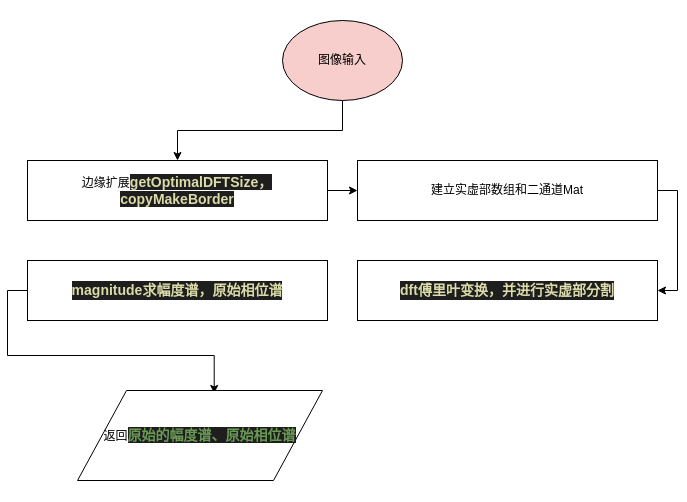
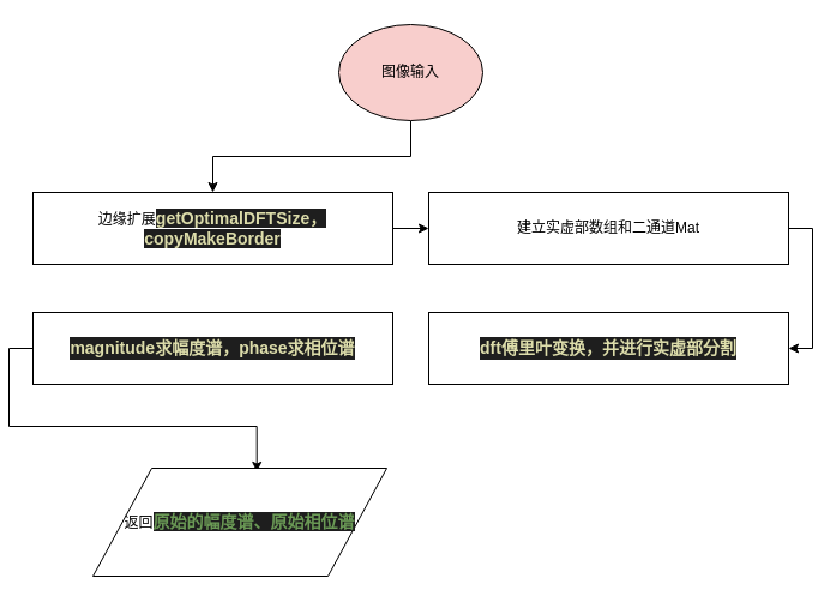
  <mxCell id="0" />
  <mxCell id="1" parent="0" />
  <mxCell id="2" style="edgeStyle=orthogonalEdgeStyle;rounded=0;orthogonalLoop=1;jettySize=auto;html=1;exitX=1;exitY=0.5;exitDx=0;exitDy=0;entryX=0;entryY=0.5;entryDx=0;entryDy=0;" edge="1" parent="1" source="3" target="7"><mxGeometry relative="1" as="geometry" /></mxCell>
  <mxCell id="3" value="边缘扩展&lt;span style=&quot;color: rgb(220 , 220 , 170) ; background-color: rgb(30 , 30 , 30) ; font-size: 14px ; font-weight: 600&quot;&gt;getOptimalDFTSize，&lt;/span&gt;&lt;span style=&quot;color: rgb(220 , 220 , 170) ; background-color: rgb(30 , 30 , 30) ; font-size: 14px ; font-weight: 600&quot;&gt;copyMakeBorder&lt;/span&gt;" style="rounded=0;whiteSpace=wrap;html=1;" vertex="1" parent="1"><mxGeometry x="20" y="160" width="300" height="60" as="geometry" /></mxCell>
  <mxCell id="4" style="edgeStyle=orthogonalEdgeStyle;rounded=0;orthogonalLoop=1;jettySize=auto;html=1;exitX=0.5;exitY=1;exitDx=0;exitDy=0;" edge="1" parent="1" source="5" target="3"><mxGeometry relative="1" as="geometry" /></mxCell>
  <mxCell id="5" value="图像输入" style="ellipse;whiteSpace=wrap;html=1;fillColor=#f8cecc;" vertex="1" parent="1"><mxGeometry x="275" y="20" width="120" height="80" as="geometry" /></mxCell>
  <mxCell id="6" style="edgeStyle=orthogonalEdgeStyle;rounded=0;orthogonalLoop=1;jettySize=auto;html=1;exitX=1;exitY=0.5;exitDx=0;exitDy=0;entryX=1;entryY=0.5;entryDx=0;entryDy=0;" edge="1" parent="1" source="7" target="8"><mxGeometry relative="1" as="geometry" /></mxCell>
  <mxCell id="7" value="建立实虚部数组和二通道Mat" style="rounded=0;whiteSpace=wrap;html=1;" vertex="1" parent="1"><mxGeometry x="350" y="160" width="300" height="60" as="geometry" /></mxCell>
  <mxCell id="8" value="&lt;div style=&quot;color: rgb(212 , 212 , 212) ; background-color: rgb(30 , 30 , 30) ; font-weight: 600 ; font-size: 14px ; line-height: 19px&quot;&gt;&lt;span style=&quot;color: #dcdcaa&quot;&gt;dft傅里叶变换，并进行实虚部分割&lt;/span&gt;&lt;/div&gt;" style="rounded=0;whiteSpace=wrap;html=1;" vertex="1" parent="1"><mxGeometry x="350" y="260" width="300" height="60" as="geometry" /></mxCell>
  <mxCell id="9" style="edgeStyle=orthogonalEdgeStyle;rounded=0;orthogonalLoop=1;jettySize=auto;html=1;exitX=0;exitY=0.5;exitDx=0;exitDy=0;entryX=0.558;entryY=0.033;entryDx=0;entryDy=0;entryPerimeter=0;" edge="1" parent="1" source="10" target="11"><mxGeometry relative="1" as="geometry"><mxPoint x="20" y="380" as="targetPoint" /></mxGeometry></mxCell>
- <mxCell id="10" value="&lt;div style=&quot;color: rgb(212 , 212 , 212) ; background-color: rgb(30 , 30 , 30) ; font-weight: 600 ; font-size: 14px ; line-height: 19px&quot;&gt;&lt;div style=&quot;line-height: 19px&quot;&gt;&lt;span style=&quot;color: #dcdcaa&quot;&gt;magnitude求幅度谱，&lt;/span&gt;&lt;span style=&quot;color: rgb(220 , 220 , 170)&quot;&gt;原始相位谱&lt;/span&gt;&lt;/div&gt;&lt;/div&gt;" style="rounded=0;whiteSpace=wrap;html=1;" vertex="1" parent="1"><mxGeometry x="20" y="260" width="300" height="60" as="geometry" /></mxCell>
+ <mxCell id="10" value="&lt;div style=&quot;color: rgb(212 , 212 , 212) ; background-color: rgb(30 , 30 , 30) ; font-weight: 600 ; font-size: 14px ; line-height: 19px&quot;&gt;&lt;div style=&quot;line-height: 19px&quot;&gt;&lt;span style=&quot;color: #dcdcaa&quot;&gt;magnitude求幅度谱，&lt;/span&gt;&lt;span style=&quot;color: rgb(220 , 220 , 170)&quot;&gt;phase求相位谱&lt;/span&gt;&lt;/div&gt;&lt;/div&gt;" style="rounded=0;whiteSpace=wrap;html=1;" vertex="1" parent="1"><mxGeometry x="20" y="260" width="300" height="60" as="geometry" /></mxCell>
  <mxCell id="11" value="返回&lt;span style=&quot;color: rgb(106 , 153 , 85) ; background-color: rgb(30 , 30 , 30) ; font-size: 14px ; font-weight: 600&quot;&gt;原始的幅度谱、原始相位谱&lt;/span&gt;" style="shape=parallelogram;perimeter=parallelogramPerimeter;whiteSpace=wrap;html=1;" vertex="1" parent="1"><mxGeometry x="70" y="390" width="245" height="90" as="geometry" /></mxCell>
